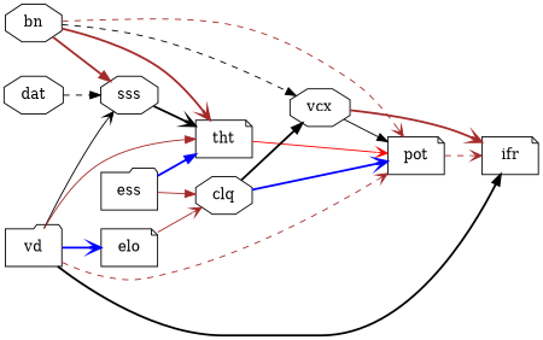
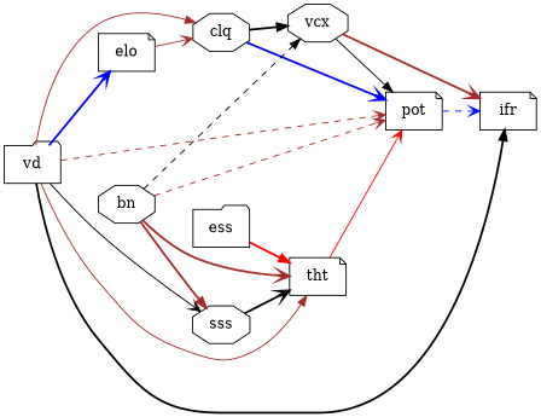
  digraph {
    rankdir=LR
    node [shape=octagon]
    edge [arrowhead=vee color=brown style=bold]
-   dat
    sss
    tht [shape=note]
    pot [shape=note]
    vd [shape=folder]
    elo [shape=note]
    clq
    ifr [shape=note]
    vcx
    bn
    ess [shape=folder]
-   dat -> sss [arrowhead=normal color=black style=dashed]
    sss -> tht [color=black]
    tht -> pot [color=red style=solid]
-   pot -> ifr [style=dashed]
+   pot -> ifr [color=blue style=dashed]
    vd -> sss [color=black style=solid]
    vd -> tht [arrowhead=normal style=solid]
    vd -> pot [style=dashed]
    vd -> elo [color=blue]
-   ess -> clq [arrowhead=normal style=solid]
+   vd -> clq [arrowhead=normal style=solid]
    vd -> ifr [arrowhead=normal color=black]
    elo -> clq [style=solid]
    clq -> pot [color=blue]
    clq -> vcx [arrowhead=normal color=black]
    vcx -> pot [arrowhead=normal color=black style=solid]
    vcx -> ifr
    bn -> sss [arrowhead=normal]
    bn -> tht
    bn -> pot [style=dashed]
    bn -> vcx [arrowhead=normal color=black style=dashed]
-   ess -> tht [arrowhead=normal color=blue]
+   ess -> tht [arrowhead=normal color=red]
  }
